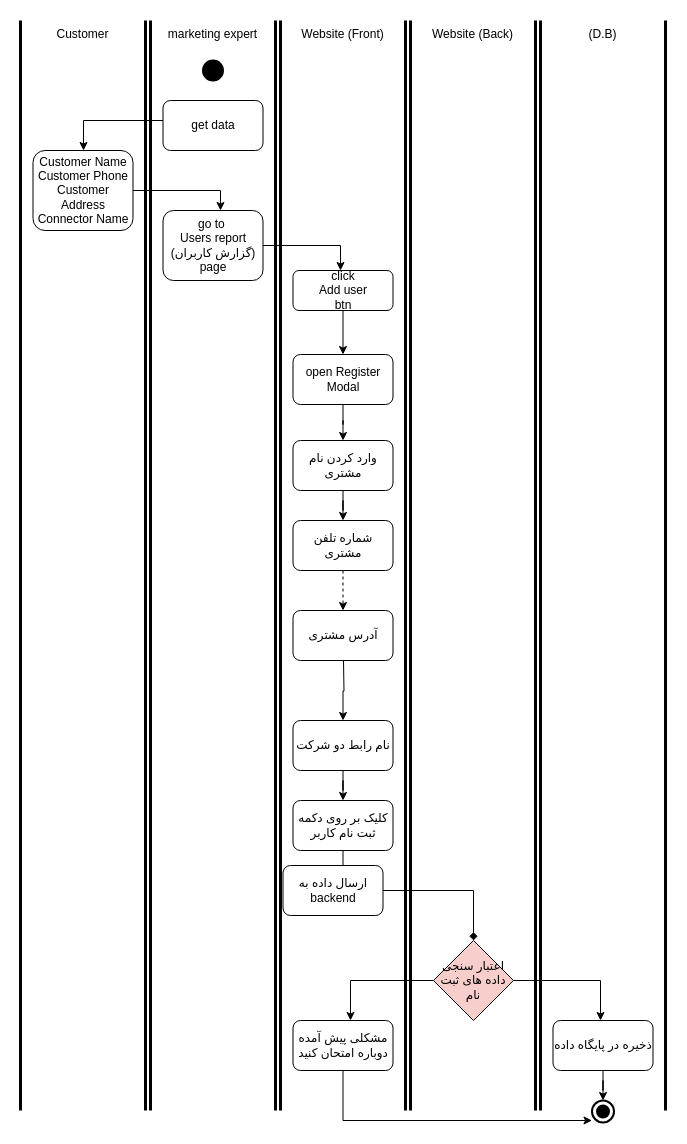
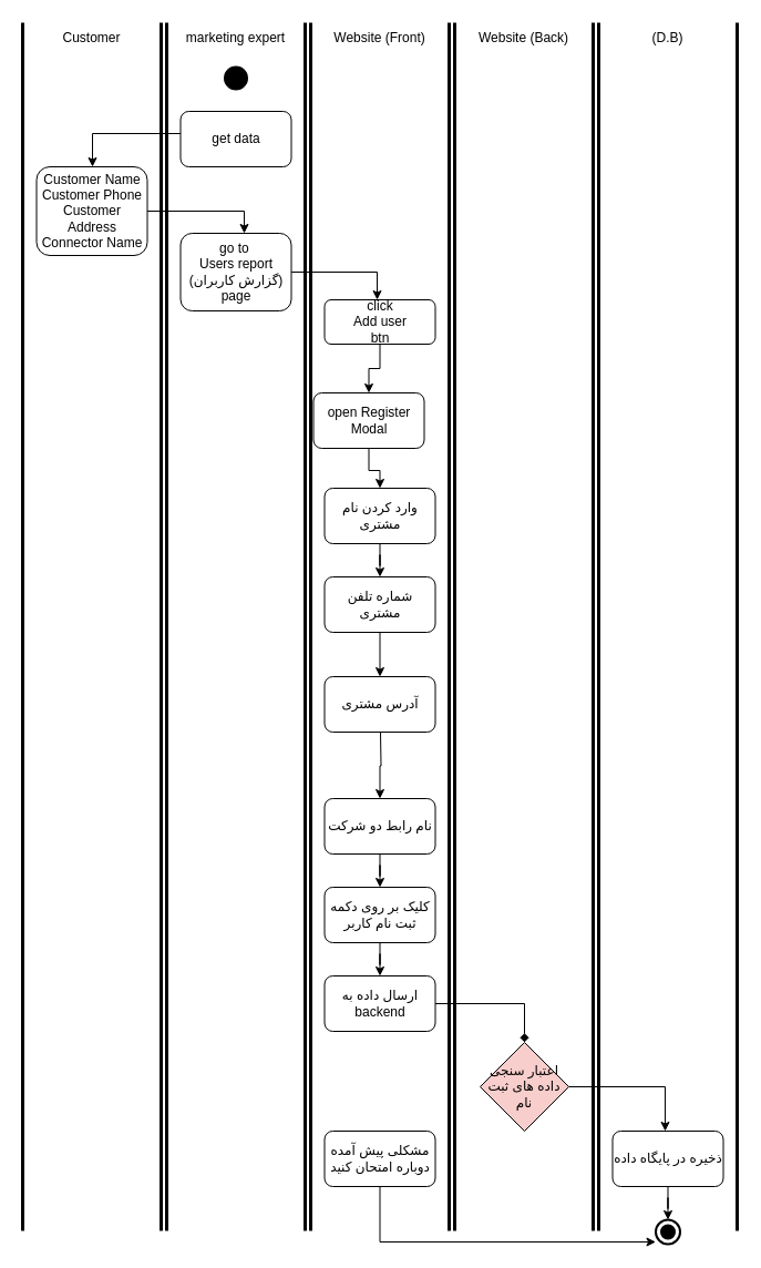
  <mxCell id="0" />
  <mxCell id="1" parent="0" />
  <mxCell id="2" value="Customer" style="html=1;shape=mxgraph.sysml.actPart;strokeWidth=3;verticalAlign=top;rotation=0;whiteSpace=wrap;" parent="1" vertex="1"><mxGeometry x="20" y="20" width="125" height="1090" as="geometry" /></mxCell>
  <mxCell id="3" value="marketing expert" style="html=1;shape=mxgraph.sysml.actPart;strokeWidth=3;verticalAlign=top;rotation=0;whiteSpace=wrap;" parent="1" vertex="1"><mxGeometry x="150" y="20" width="125" height="1090" as="geometry" /></mxCell>
  <mxCell id="4" value="Website (Front)" style="html=1;shape=mxgraph.sysml.actPart;strokeWidth=3;verticalAlign=top;rotation=0;whiteSpace=wrap;" parent="1" vertex="1"><mxGeometry x="280" y="20" width="125" height="1090" as="geometry" /></mxCell>
  <mxCell id="5" value="Website (Back)" style="html=1;shape=mxgraph.sysml.actPart;strokeWidth=3;verticalAlign=top;rotation=0;whiteSpace=wrap;" parent="1" vertex="1"><mxGeometry x="410" y="20" width="125" height="1090" as="geometry" /></mxCell>
  <mxCell id="6" value="(D.B)" style="html=1;shape=mxgraph.sysml.actPart;strokeWidth=3;verticalAlign=top;rotation=0;whiteSpace=wrap;" parent="1" vertex="1"><mxGeometry x="540" y="20" width="125" height="1090" as="geometry" /></mxCell>
  <mxCell id="7" style="edgeStyle=orthogonalEdgeStyle;rounded=0;orthogonalLoop=1;jettySize=auto;html=1;" parent="1" source="8" target="10" edge="1"><mxGeometry relative="1" as="geometry"><Array as="points"><mxPoint x="83" y="120" /></Array></mxGeometry></mxCell>
  <mxCell id="8" value="get data" style="shape=rect;html=1;rounded=1;whiteSpace=wrap;align=center;" parent="1" vertex="1"><mxGeometry x="162.5" y="100" width="100" height="50" as="geometry" /></mxCell>
  <mxCell id="9" style="edgeStyle=orthogonalEdgeStyle;rounded=0;orthogonalLoop=1;jettySize=auto;html=1;" parent="1" source="10" target="12" edge="1"><mxGeometry relative="1" as="geometry"><Array as="points"><mxPoint x="220" y="190" /></Array></mxGeometry></mxCell>
  <mxCell id="10" value="Customer Name&lt;br&gt;Customer Phone&lt;br&gt;Customer Address&lt;br&gt;Connector Name" style="shape=rect;html=1;rounded=1;whiteSpace=wrap;align=center;" parent="1" vertex="1"><mxGeometry x="32.5" y="150" width="100" height="80" as="geometry" /></mxCell>
  <mxCell id="11" style="edgeStyle=orthogonalEdgeStyle;rounded=0;orthogonalLoop=1;jettySize=auto;html=1;" parent="1" source="12" target="14" edge="1"><mxGeometry relative="1" as="geometry"><Array as="points"><mxPoint x="340" y="245" /></Array></mxGeometry></mxCell>
  <mxCell id="12" value="go to&amp;nbsp;&lt;br&gt;Users report (گزارش کاربران&lt;span style=&quot;background-color: initial;&quot;&gt;)&lt;/span&gt;&lt;div&gt;page&lt;/div&gt;" style="shape=rect;html=1;rounded=1;whiteSpace=wrap;align=center;" parent="1" vertex="1"><mxGeometry x="162.5" y="210" width="100" height="70" as="geometry" /></mxCell>
  <mxCell id="13" style="edgeStyle=orthogonalEdgeStyle;rounded=0;orthogonalLoop=1;jettySize=auto;html=1;" parent="1" source="14" target="16" edge="1"><mxGeometry relative="1" as="geometry" /></mxCell>
  <mxCell id="14" value="click &lt;br&gt;Add user&lt;br&gt;btn" style="shape=rect;html=1;rounded=1;whiteSpace=wrap;align=center;" parent="1" vertex="1"><mxGeometry x="292.5" y="270" width="100" height="40" as="geometry" /></mxCell>
  <mxCell id="15" style="edgeStyle=orthogonalEdgeStyle;rounded=0;orthogonalLoop=1;jettySize=auto;html=1;" parent="1" source="16" target="18" edge="1"><mxGeometry relative="1" as="geometry" /></mxCell>
- <mxCell id="16" value="open Register Modal" style="shape=rect;html=1;rounded=1;whiteSpace=wrap;align=center;" parent="1" vertex="1"><mxGeometry x="292.5" y="354" width="100" height="50" as="geometry" /></mxCell>
+ <mxCell id="16" value="open Register Modal" style="shape=rect;html=1;rounded=1;whiteSpace=wrap;align=center;" parent="1" vertex="1"><mxGeometry x="282.5" y="354" width="100" height="50" as="geometry" /></mxCell>
  <mxCell id="17" style="edgeStyle=orthogonalEdgeStyle;rounded=0;orthogonalLoop=1;jettySize=auto;html=1;" parent="1" source="18" target="20" edge="1"><mxGeometry relative="1" as="geometry" /></mxCell>
  <mxCell id="18" value="وارد کردن نام مشتری" style="shape=rect;html=1;rounded=1;whiteSpace=wrap;align=center;" parent="1" vertex="1"><mxGeometry x="292.5" y="440" width="100" height="50" as="geometry" /></mxCell>
- <mxCell id="19" style="edgeStyle=orthogonalEdgeStyle;rounded=0;orthogonalLoop=1;jettySize=auto;html=1;dashed=1;" parent="1" source="20" target="21" edge="1"><mxGeometry relative="1" as="geometry" /></mxCell>
+ <mxCell id="19" style="edgeStyle=orthogonalEdgeStyle;rounded=0;orthogonalLoop=1;jettySize=auto;html=1;" parent="1" source="20" target="21" edge="1"><mxGeometry relative="1" as="geometry" /></mxCell>
  <mxCell id="20" value="شماره تلفن مشتری" style="shape=rect;html=1;rounded=1;whiteSpace=wrap;align=center;" parent="1" vertex="1"><mxGeometry x="292.5" y="520" width="100" height="50" as="geometry" /></mxCell>
  <mxCell id="21" value="آدرس مشتری" style="shape=rect;html=1;rounded=1;whiteSpace=wrap;align=center;" parent="1" vertex="1"><mxGeometry x="292.5" y="610" width="100" height="50" as="geometry" /></mxCell>
  <mxCell id="22" style="edgeStyle=orthogonalEdgeStyle;rounded=0;orthogonalLoop=1;jettySize=auto;html=1;" parent="1" target="24" edge="1"><mxGeometry relative="1" as="geometry"><mxPoint x="343" y="660" as="sourcePoint" /></mxGeometry></mxCell>
  <mxCell id="23" value="" style="edgeStyle=orthogonalEdgeStyle;rounded=0;orthogonalLoop=1;jettySize=auto;html=1;" parent="1" source="24" target="26" edge="1"><mxGeometry relative="1" as="geometry" /></mxCell>
  <mxCell id="24" value="نام رابط دو شرکت" style="shape=rect;html=1;rounded=1;whiteSpace=wrap;align=center;" parent="1" vertex="1"><mxGeometry x="292.5" y="720" width="100" height="50" as="geometry" /></mxCell>
  <mxCell id="25" value="" style="edgeStyle=orthogonalEdgeStyle;rounded=0;orthogonalLoop=1;jettySize=auto;html=1;" parent="1" source="26" target="28" edge="1"><mxGeometry relative="1" as="geometry" /></mxCell>
  <mxCell id="26" value="کلیک بر روی دکمه ثبت نام کاربر" style="shape=rect;html=1;rounded=1;whiteSpace=wrap;align=center;" parent="1" vertex="1"><mxGeometry x="292.5" y="800" width="100" height="50" as="geometry" /></mxCell>
  <mxCell id="27" style="edgeStyle=orthogonalEdgeStyle;rounded=0;orthogonalLoop=1;jettySize=auto;html=1;endArrow=diamond;" parent="1" source="28" target="31" edge="1"><mxGeometry relative="1" as="geometry"><mxPoint x="472.524" y="940" as="targetPoint" /></mxGeometry></mxCell>
- <mxCell id="28" value="ارسال داده به backend" style="shape=rect;html=1;rounded=1;whiteSpace=wrap;align=center;" parent="1" vertex="1"><mxGeometry x="282.5" y="865" width="100" height="50" as="geometry" /></mxCell>
- <mxCell id="29" style="edgeStyle=orthogonalEdgeStyle;rounded=0;orthogonalLoop=1;jettySize=auto;html=1;" parent="1" source="31" target="33" edge="1"><mxGeometry relative="1" as="geometry"><Array as="points"><mxPoint x="350" y="980" /></Array></mxGeometry></mxCell>
+ <mxCell id="28" value="ارسال داده به backend" style="shape=rect;html=1;rounded=1;whiteSpace=wrap;align=center;" parent="1" vertex="1"><mxGeometry x="292.5" y="880" width="100" height="50" as="geometry" /></mxCell>
  <mxCell id="30" style="edgeStyle=orthogonalEdgeStyle;rounded=0;orthogonalLoop=1;jettySize=auto;html=1;" parent="1" source="31" target="34" edge="1"><mxGeometry relative="1" as="geometry"><Array as="points"><mxPoint x="600" y="980" /></Array></mxGeometry></mxCell>
  <mxCell id="31" value="اعتبار سنجی داده های ثبت نام" style="rhombus;whiteSpace=wrap;html=1;fillColor=#f8cecc;" parent="1" vertex="1"><mxGeometry x="433" y="940" width="80" height="80" as="geometry" /></mxCell>
  <mxCell id="32" style="edgeStyle=orthogonalEdgeStyle;rounded=0;orthogonalLoop=1;jettySize=auto;html=1;" parent="1" source="33" target="37" edge="1"><mxGeometry relative="1" as="geometry"><Array as="points"><mxPoint x="342" y="1120" /></Array></mxGeometry></mxCell>
  <mxCell id="33" value="مشکلی پیش آمده دوباره امتحان کنید" style="shape=rect;html=1;rounded=1;whiteSpace=wrap;align=center;" parent="1" vertex="1"><mxGeometry x="292.5" y="1020" width="100" height="50" as="geometry" /></mxCell>
  <mxCell id="34" value="ذخیره در پایگاه داده" style="shape=rect;html=1;rounded=1;whiteSpace=wrap;align=center;" parent="1" vertex="1"><mxGeometry x="552.5" y="1020" width="100" height="50" as="geometry" /></mxCell>
  <mxCell id="35" value="" style="shape=ellipse;html=1;fillColor=strokeColor;strokeWidth=2;verticalLabelPosition=bottom;verticalAlignment=top;perimeter=ellipsePerimeter;" parent="1" vertex="1"><mxGeometry x="202.5" y="60" width="20" height="20" as="geometry" /></mxCell>
  <mxCell id="36" value="" style="edgeStyle=orthogonalEdgeStyle;rounded=0;orthogonalLoop=1;jettySize=auto;html=1;" parent="1" source="34" target="37" edge="1"><mxGeometry relative="1" as="geometry"><mxPoint x="602.5" y="1120" as="targetPoint" /><mxPoint x="602" y="1070" as="sourcePoint" /></mxGeometry></mxCell>
  <mxCell id="37" value="" style="html=1;shape=mxgraph.sysml.actFinal;strokeWidth=2;verticalLabelPosition=bottom;verticalAlignment=top;" parent="1" vertex="1"><mxGeometry x="591.5" y="1100" width="22" height="22" as="geometry" /></mxCell>
